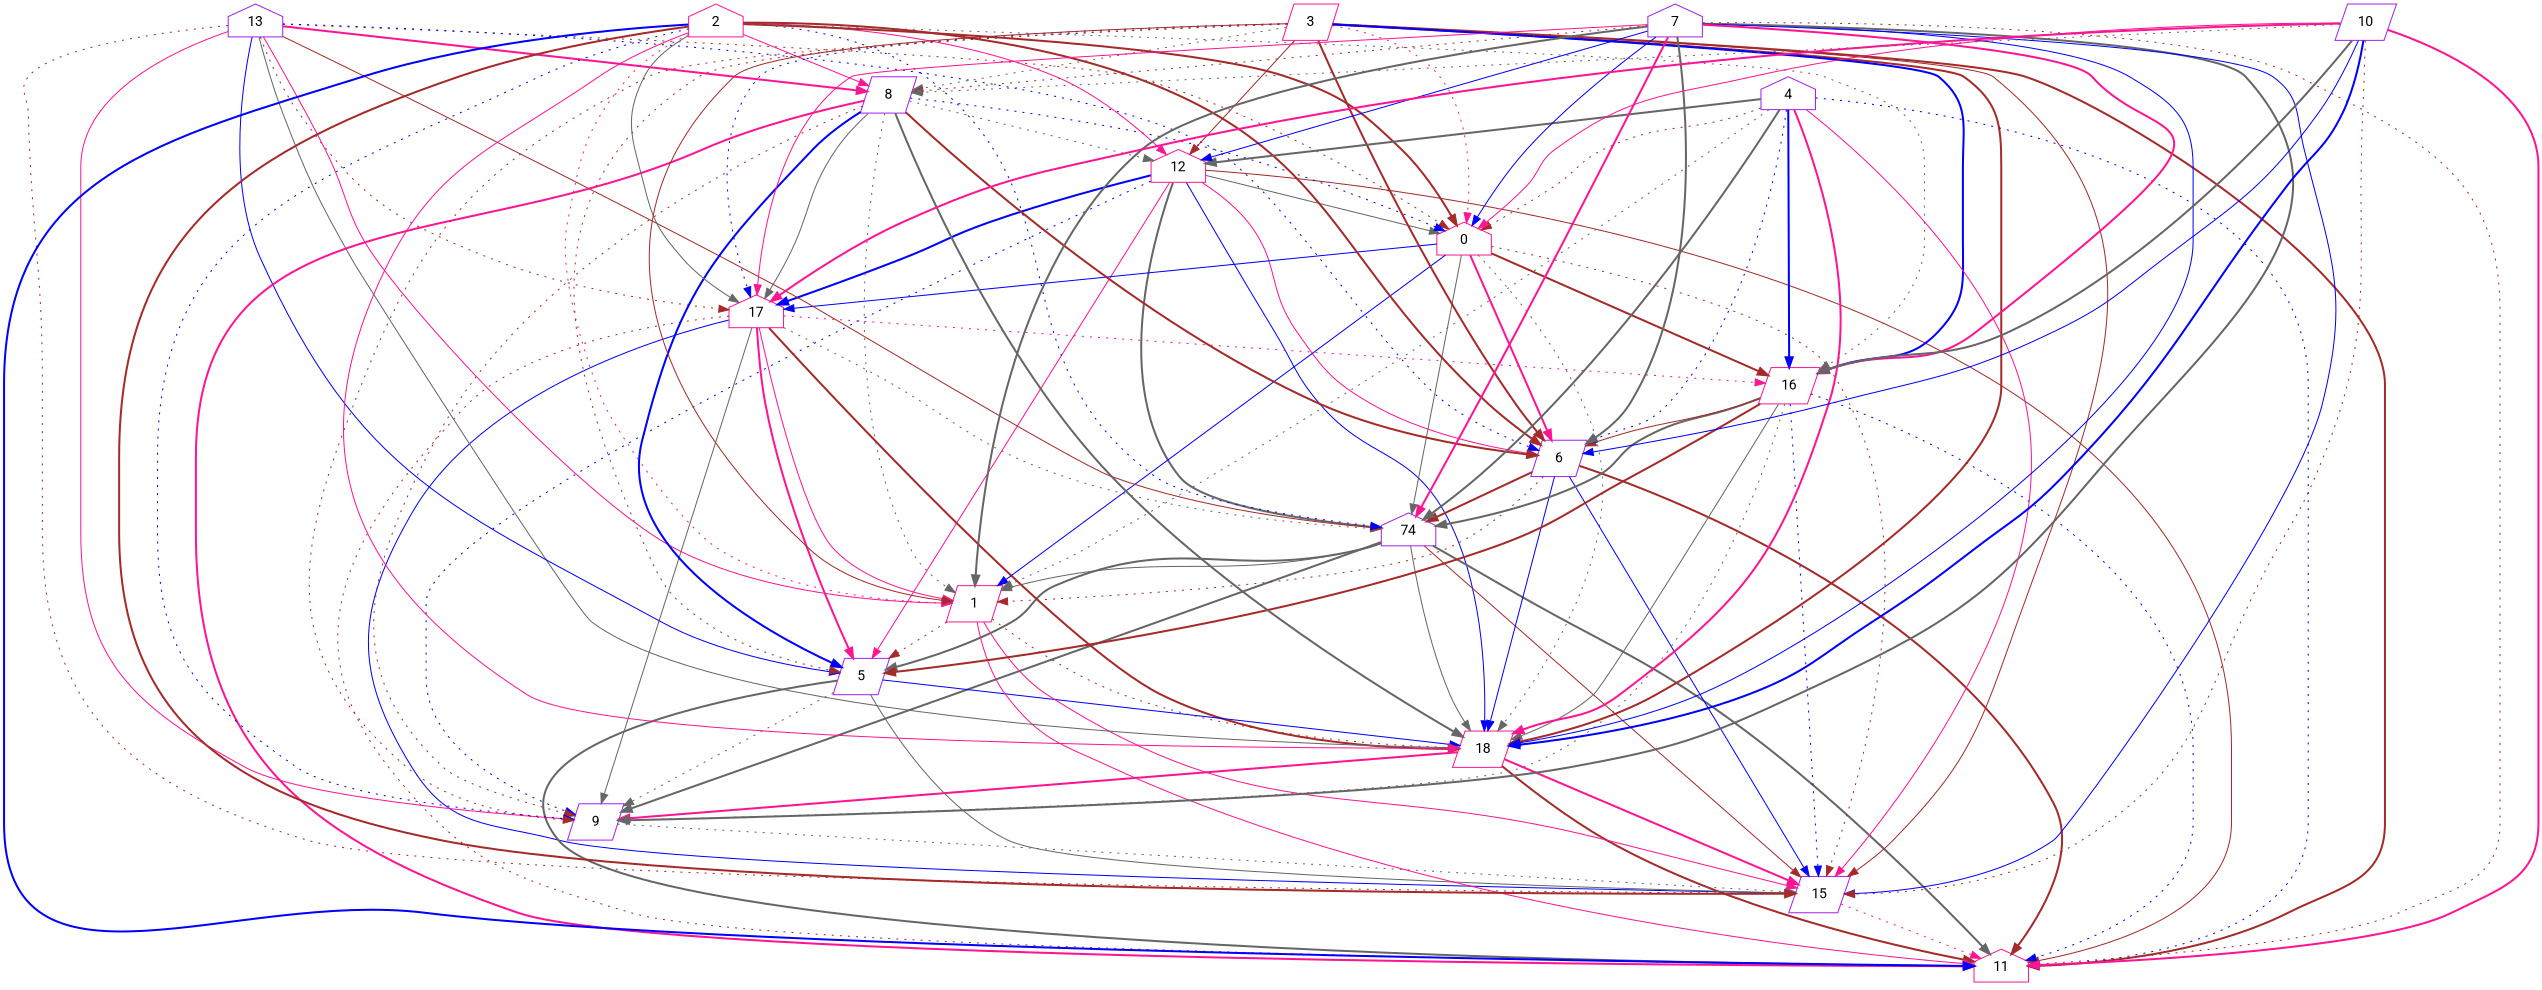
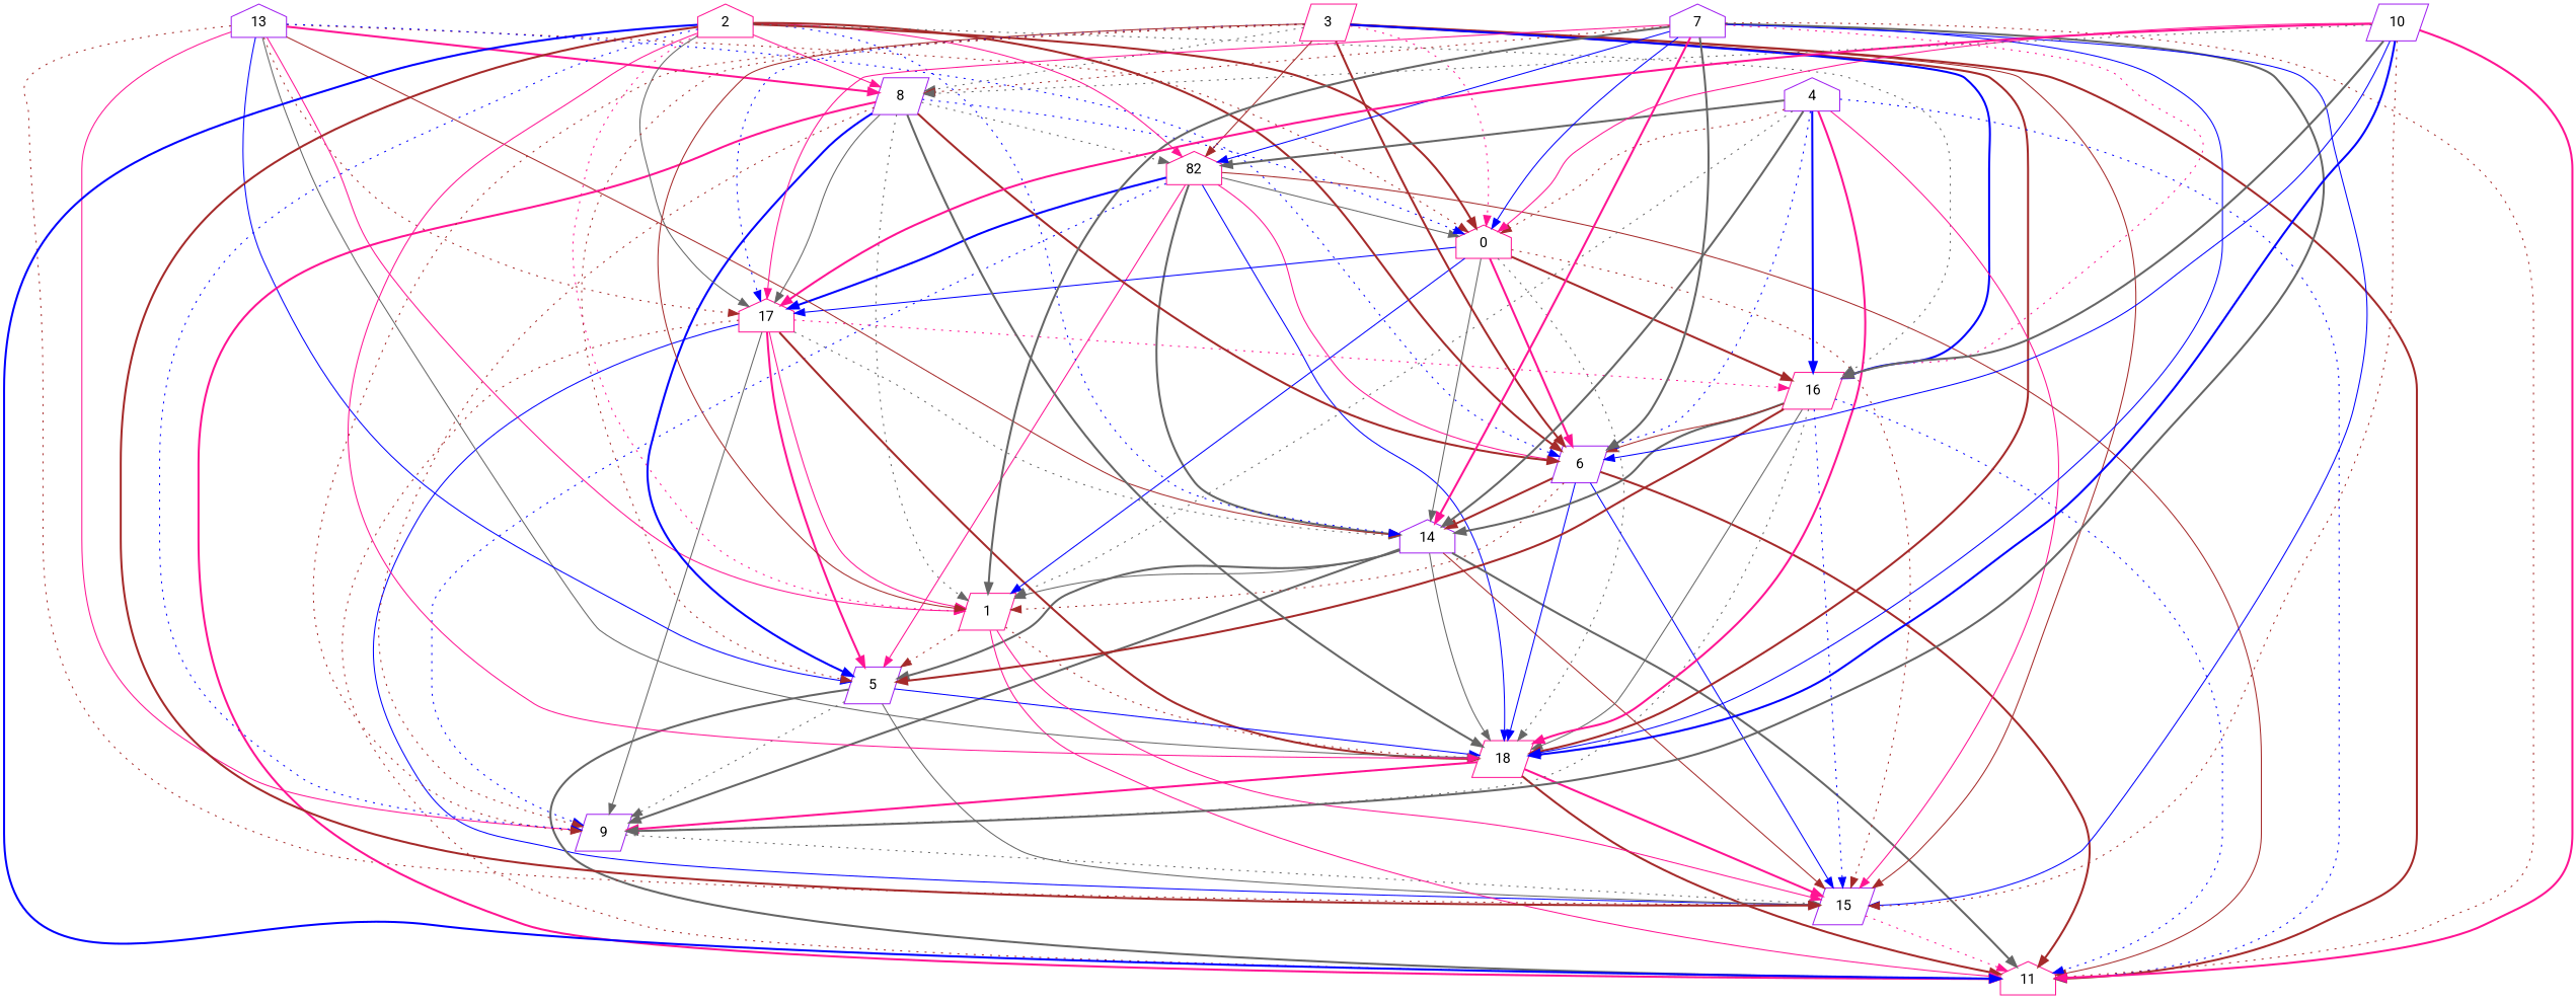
  digraph {
    fontname=Roboto
    node [Processor=1 Start=0 Weight=654 color=purple fontname=Roboto shape=parallelogram]
    edge [Weight=543 color=brown fontname=Roboto style=solid]
    11 [Start=8305 Weight=138 color=deeppink shape=house]
-   12 [Start=1821 Weight=299 color=deeppink shape=house]
-   14 [Start=3486 Weight=741 shape=house label=74]
+   12 [Start=1821 Weight=299 color=deeppink shape=house label=82]
+   14 [Start=3486 Weight=741 shape=house]
    17 [Start=2301 Weight=366 color=deeppink shape=house]
    18 [Start=5850 Weight=996 color=deeppink]
    0 [Start=2120 Weight=181 color=deeppink shape=house]
    5 [Start=4992 Weight=858]
    6 [Start=2933 Weight=553]
    9 [Start=6846 Weight=863]
    15 [Start=7709 Weight=596]
    1 [Start=4227 Weight=765 color=deeppink]
    16 [Start=2667 Weight=266 color=deeppink]
    13 [Weight=835 shape=house]
    8 [Start=1489 Weight=332]
    2 [Processor=4 Weight=383 color=deeppink shape=house]
    3 [Start=835 color=deeppink]
    4 [Processor=4 Start=383 Weight=691 shape=house]
    7 [Processor=3 shape=house]
    10 [Processor=2 Weight=770]
    12 -> 11 [Weight=398]
    12 -> 14 [Weight=186 color=gray40 style=bold]
    12 -> 17 [Weight=486 color=blue style=bold]
    12 -> 18 [Weight=863 color=blue]
    12 -> 0 [color=gray40]
    12 -> 5 [Weight=698 color=deeppink]
    12 -> 6 [Weight=803 color=deeppink]
    12 -> 9 [Weight=568 color=blue style=dotted]
    14 -> 11 [Weight=121 color=gray40 style=bold]
    14 -> 18 [Weight=796 color=gray40]
    14 -> 5 [Weight=638 color=gray40 style=bold]
    14 -> 9 [Weight=783 color=gray40 style=bold]
    14 -> 15 [Weight=730]
    14 -> 1 [Weight=913 color=gray40]
    17 -> 11 [Weight=779 style=dotted]
    17 -> 14 [Weight=442 color=gray40 style=dotted]
    17 -> 18 [Weight=821 style=bold]
    17 -> 5 [Weight=266 color=deeppink style=bold]
    17 -> 9 [Weight=923 color=gray40]
    17 -> 15 [Weight=717 color=blue]
    17 -> 1 [Weight=419 color=deeppink]
    17 -> 16 [Weight=520 color=deeppink style=dotted]
    18 -> 11 [Weight=238 style=bold]
    18 -> 9 [Weight=269 color=deeppink style=bold]
    18 -> 15 [Weight=926 color=deeppink style=bold]
    0 -> 14 [Weight=647 color=gray40]
    0 -> 17 [Weight=547 color=blue]
    0 -> 18 [Weight=269 color=gray40 style=dotted]
    0 -> 6 [Weight=477 color=deeppink style=bold]
    0 -> 15 [Weight=210 style=dotted]
    0 -> 1 [Weight=946 color=blue]
    0 -> 16 [Weight=541 style=bold]
    5 -> 11 [Weight=712 color=gray40 style=bold]
    5 -> 18 [Weight=524 color=blue]
    5 -> 9 [Weight=170 color=gray40 style=dotted]
    5 -> 15 [Weight=840 color=gray40]
    6 -> 11 [Weight=969 style=bold]
    6 -> 14 [Weight=981 style=bold]
    6 -> 18 [Weight=807 color=blue]
    6 -> 15 [Weight=493 color=blue]
    6 -> 1 [Weight=828 style=dotted]
    9 -> 15 [Weight=162 color=gray40 style=dotted]
    15 -> 11 [Weight=710 color=deeppink style=dotted]
    1 -> 11 [Weight=551 color=deeppink]
    1 -> 18 [Weight=263 style=dotted]
    1 -> 5 [Weight=915 style=dotted]
    1 -> 15 [Weight=104 color=deeppink]
    16 -> 11 [Weight=771 color=blue style=dotted]
    16 -> 14 [Weight=708 color=gray40 style=bold]
    16 -> 18 [Weight=466 color=gray40]
    16 -> 5 [Weight=200 style=bold]
    16 -> 6 [Weight=178]
    16 -> 9 [Weight=366 color=gray40 style=dotted]
    16 -> 15 [Weight=904 color=blue style=dotted]
    13 -> 14 [Weight=500]
    13 -> 17 [Weight=785 style=dotted]
    13 -> 18 [Weight=324 color=gray40]
    13 -> 0 [Weight=273 style=dotted]
    13 -> 5 [Weight=108 color=blue]
    13 -> 6 [Weight=599 color=blue style=dotted]
    13 -> 9 [Weight=693 color=deeppink]
    13 -> 15 [Weight=505 style=dotted]
    13 -> 1 [Weight=156 color=deeppink]
    13 -> 8 [Weight=753 color=deeppink style=bold]
    8 -> 11 [Weight=727 color=deeppink style=bold]
    8 -> 12 [Weight=965 color=gray40 style=dotted]
    8 -> 17 [Weight=978 color=gray40]
    8 -> 18 [Weight=956 color=gray40 style=bold]
    8 -> 0 [Weight=251 color=blue style=dotted]
    8 -> 5 [Weight=689 color=blue style=bold]
    8 -> 6 [Weight=507 style=bold]
    8 -> 9 [Weight=626 style=dotted]
    8 -> 1 [Weight=557 color=gray40 style=dotted]
    2 -> 11 [Weight=400 color=blue style=bold]
    2 -> 12 [Weight=102 color=deeppink]
    2 -> 14 [Weight=345 color=blue style=dotted]
    2 -> 17 [color=gray40]
    2 -> 18 [Weight=964 color=deeppink]
    2 -> 0 [Weight=235 style=bold]
    2 -> 6 [Weight=996 style=bold]
    2 -> 9 [Weight=575 color=blue style=dotted]
    2 -> 15 [Weight=550 style=bold]
    2 -> 1 [Weight=488 color=deeppink style=dotted]
    2 -> 16 [Weight=193 color=gray40 style=dotted]
    2 -> 8 [Weight=589 color=deeppink]
    3 -> 11 [Weight=967 style=bold]
    3 -> 12 [Weight=176]
    3 -> 17 [Weight=130 color=blue style=dotted]
    3 -> 18 [Weight=278 style=bold]
    3 -> 0 [Weight=285 color=deeppink style=dotted]
    3 -> 5 [Weight=680 style=dotted]
    3 -> 6 [Weight=249 style=bold]
    3 -> 9 [Weight=455 style=dotted]
    3 -> 15 [Weight=492]
    3 -> 1 [Weight=200]
    3 -> 16 [Weight=338 color=blue style=bold]
    3 -> 8 [Weight=899 color=gray40 style=dotted]
    4 -> 11 [Weight=286 color=blue style=dotted]
    4 -> 12 [Weight=523 color=gray40 style=bold]
    4 -> 14 [Weight=524 color=gray40 style=bold]
    4 -> 18 [Weight=456 color=deeppink style=bold]
    4 -> 0 [Weight=793 style=dotted]
    4 -> 6 [Weight=646 color=blue style=dotted]
    4 -> 15 [Weight=136 color=deeppink]
    4 -> 1 [Weight=675 color=gray40 style=dotted]
    4 -> 16 [Weight=888 color=blue style=bold]
    7 -> 11 [Weight=247 style=dotted]
    7 -> 12 [Weight=298 color=blue]
    7 -> 14 [Weight=211 color=deeppink style=bold]
    7 -> 17 [Weight=623 color=deeppink]
    7 -> 18 [Weight=793 color=blue]
    7 -> 0 [Weight=503 color=blue]
    7 -> 6 [Weight=148 color=gray40 style=bold]
    7 -> 9 [Weight=490 color=gray40 style=bold]
    7 -> 15 [Weight=578 color=blue]
    7 -> 1 [Weight=376 color=gray40 style=bold]
-   7 -> 16 [Weight=416 color=deeppink style=bold]
+   7 -> 16 [Weight=416 color=deeppink style=dotted]
    7 -> 8 [Weight=812 style=dotted]
    10 -> 11 [Weight=796 color=deeppink style=bold]
    10 -> 17 [Weight=629 color=deeppink style=bold]
    10 -> 18 [Weight=579 color=blue style=bold]
    10 -> 0 [Weight=623 color=deeppink]
    10 -> 6 [Weight=923 color=blue]
    10 -> 15 [Weight=668 style=dotted]
    10 -> 16 [Weight=304 color=gray40 style=bold]
    10 -> 8 [Weight=239 color=gray40 style=dotted]
  }
